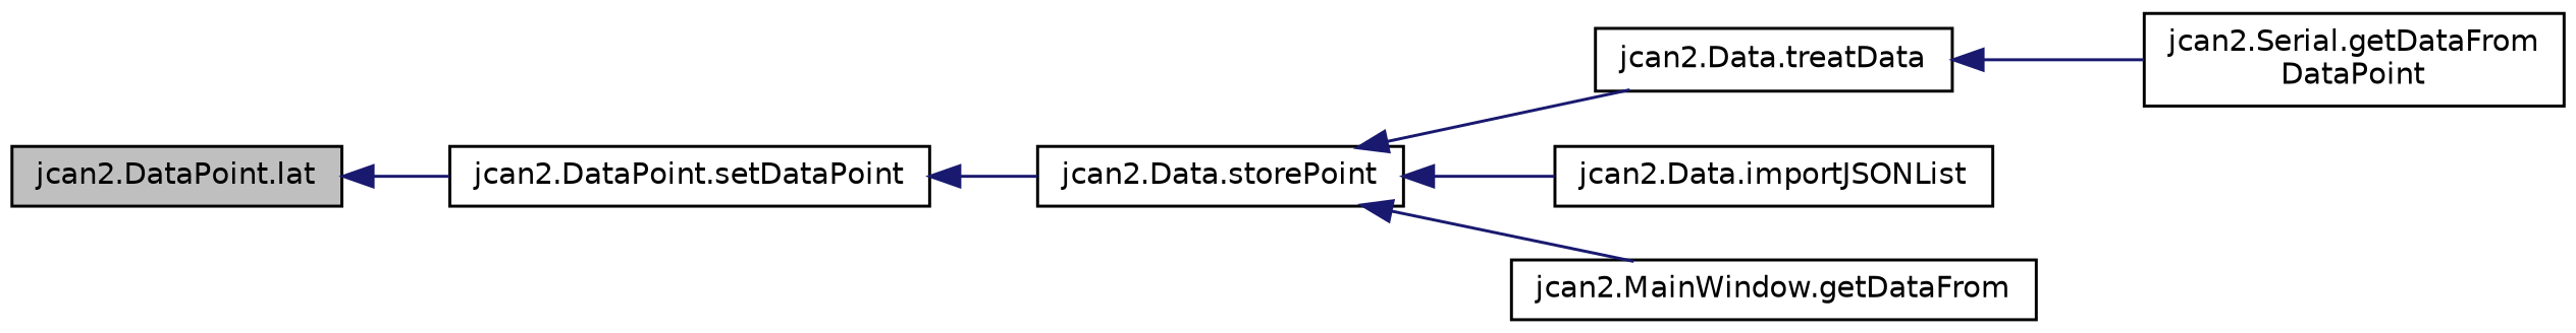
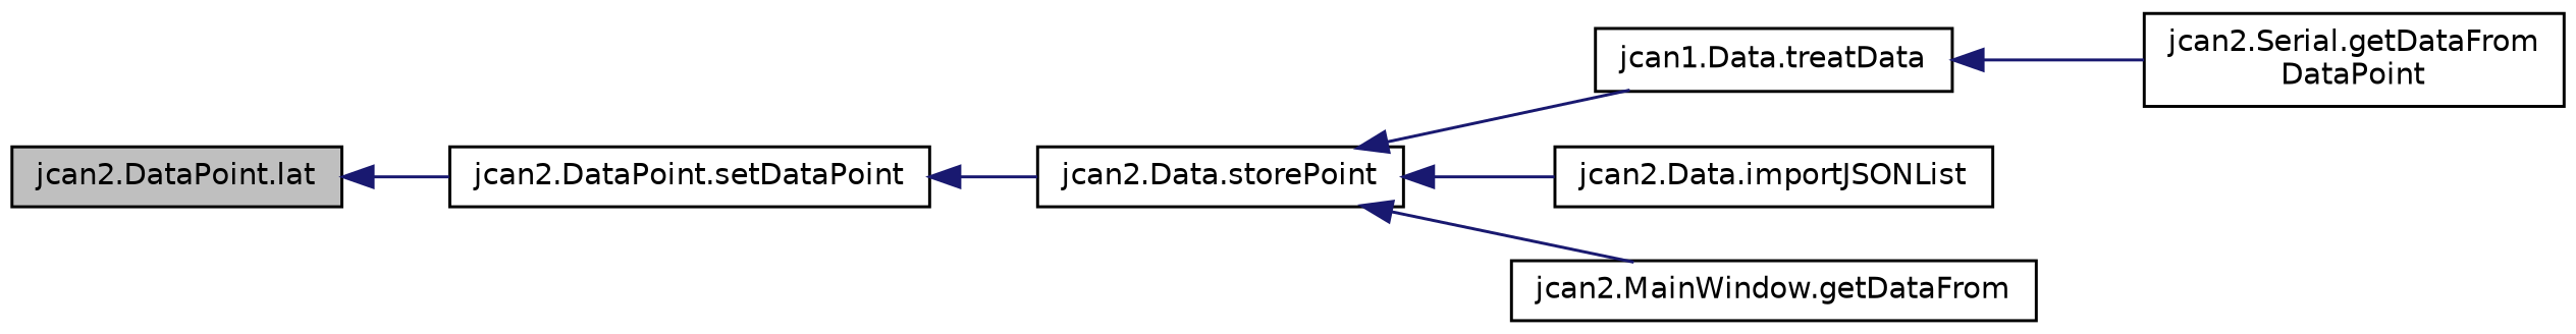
  digraph {
    rankdir=LR
    node [color=black fillcolor=white fontname=Helvetica fontsize=10 shape=record style=filled]
    edge [color=midnightblue dir=back fontname=Helvetica fontsize=10 labelfontname=Helvetica labelfontsize=10 style=solid]
    n1 [fillcolor=grey75 fontcolor=black height=0.2 label="jcan2.DataPoint.lat" width=0.4]
    n2 [height=0.2 label="jcan2.DataPoint.setDataPoint" width=0.4]
    n3 [height=0.2 label="jcan2.Data.storePoint" width=0.4]
-   n4 [height=0.2 label="jcan2.Data.treatData" width=0.4]
+   n4 [height=0.2 label="jcan1.Data.treatData" width=0.4]
    n5 [height=0.2 label="jcan2.Data.importJSONList" width=0.4]
    n6 [height=0.2 label="jcan2.MainWindow.getDataFrom" width=0.4]
    n7 [height=0.2 label="jcan2.Serial.getDataFrom\lDataPoint" width=0.4]
    n1 -> n2
    n2 -> n3
    n3 -> n4
    n3 -> n5
    n3 -> n6
    n4 -> n7
  }
